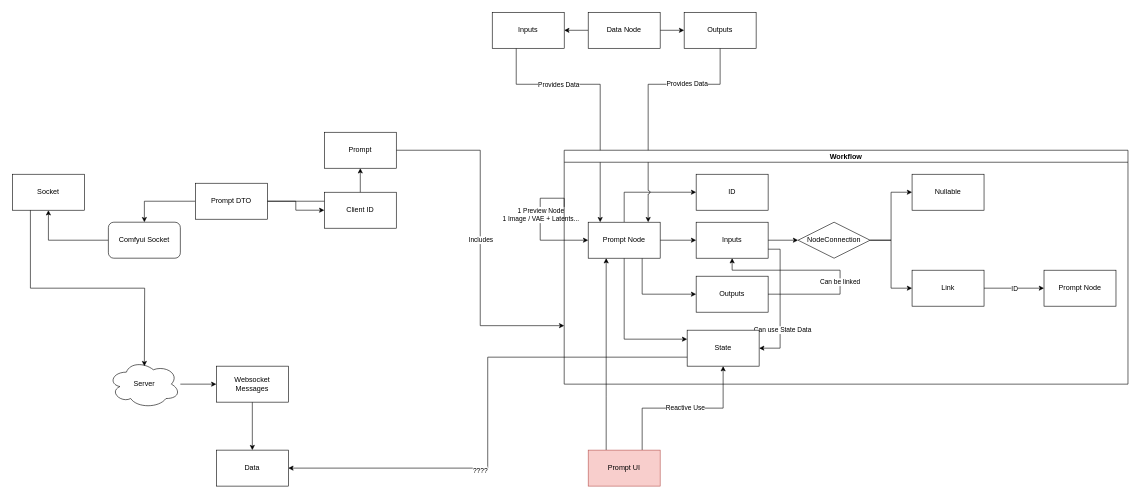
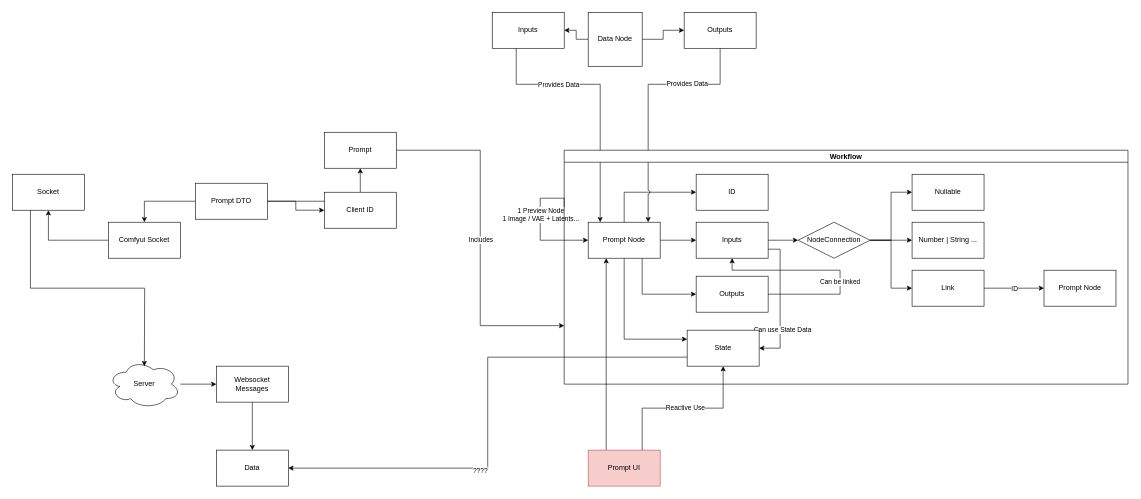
  <mxCell id="0" />
  <mxCell id="1" parent="0" />
  <mxCell id="2" value="" style="edgeStyle=orthogonalEdgeStyle;rounded=0;orthogonalLoop=1;jettySize=auto;html=1;" parent="1" source="6" target="10" edge="1"><mxGeometry relative="1" as="geometry" /></mxCell>
  <mxCell id="3" style="edgeStyle=orthogonalEdgeStyle;rounded=0;orthogonalLoop=1;jettySize=auto;html=1;entryX=0;entryY=0.5;entryDx=0;entryDy=0;" parent="1" source="6" target="21" edge="1"><mxGeometry relative="1" as="geometry"><Array as="points"><mxPoint x="1040" y="320" /></Array></mxGeometry></mxCell>
  <mxCell id="4" style="edgeStyle=orthogonalEdgeStyle;rounded=0;orthogonalLoop=1;jettySize=auto;html=1;exitX=0.5;exitY=1;exitDx=0;exitDy=0;entryX=0;entryY=0.25;entryDx=0;entryDy=0;" edge="1" parent="1" source="6" target="34"><mxGeometry relative="1" as="geometry"><Array as="points"><mxPoint x="1040" y="565" /></Array></mxGeometry></mxCell>
  <mxCell id="5" style="edgeStyle=orthogonalEdgeStyle;rounded=0;orthogonalLoop=1;jettySize=auto;html=1;exitX=0.75;exitY=1;exitDx=0;exitDy=0;entryX=0;entryY=0.5;entryDx=0;entryDy=0;jumpStyle=arc;" edge="1" parent="1" source="6" target="35"><mxGeometry relative="1" as="geometry" /></mxCell>
  <mxCell id="6" value="Prompt Node" style="rounded=0;whiteSpace=wrap;html=1;" parent="1" vertex="1"><mxGeometry x="980" y="370" width="120" height="60" as="geometry" /></mxCell>
  <mxCell id="7" value="" style="edgeStyle=orthogonalEdgeStyle;rounded=0;orthogonalLoop=1;jettySize=auto;html=1;" parent="1" source="10" target="14" edge="1"><mxGeometry relative="1" as="geometry" /></mxCell>
  <mxCell id="8" style="edgeStyle=orthogonalEdgeStyle;rounded=0;orthogonalLoop=1;jettySize=auto;html=1;exitX=1;exitY=0.75;exitDx=0;exitDy=0;entryX=1;entryY=0.5;entryDx=0;entryDy=0;" edge="1" parent="1" source="10" target="34"><mxGeometry relative="1" as="geometry" /></mxCell>
  <mxCell id="9" value="Can use State Data" style="edgeLabel;html=1;align=center;verticalAlign=middle;resizable=0;points=[];" vertex="1" connectable="0" parent="8"><mxGeometry x="0.402" y="3" relative="1" as="geometry"><mxPoint as="offset" /></mxGeometry></mxCell>
  <mxCell id="10" value="Inputs" style="rounded=0;whiteSpace=wrap;html=1;" parent="1" vertex="1"><mxGeometry x="1160" y="370" width="120" height="60" as="geometry" /></mxCell>
  <mxCell id="11" style="edgeStyle=orthogonalEdgeStyle;rounded=0;orthogonalLoop=1;jettySize=auto;html=1;entryX=0;entryY=0.5;entryDx=0;entryDy=0;" parent="1" source="14" target="15" edge="1"><mxGeometry relative="1" as="geometry" /></mxCell>
+ <mxCell id="12" style="edgeStyle=orthogonalEdgeStyle;rounded=0;orthogonalLoop=1;jettySize=auto;html=1;exitX=1;exitY=0.5;exitDx=0;exitDy=0;entryX=0;entryY=0.5;entryDx=0;entryDy=0;" parent="1" source="14" target="16" edge="1"><mxGeometry relative="1" as="geometry" /></mxCell>
  <mxCell id="13" style="edgeStyle=orthogonalEdgeStyle;rounded=0;orthogonalLoop=1;jettySize=auto;html=1;exitX=1;exitY=0.5;exitDx=0;exitDy=0;entryX=0;entryY=0.5;entryDx=0;entryDy=0;" parent="1" source="14" target="19" edge="1"><mxGeometry relative="1" as="geometry" /></mxCell>
  <mxCell id="14" value="NodeConnection" style="rhombus;whiteSpace=wrap;html=1;" parent="1" vertex="1"><mxGeometry x="1330" y="370" width="120" height="60" as="geometry" /></mxCell>
  <mxCell id="15" value="Nullable" style="rounded=0;whiteSpace=wrap;html=1;" parent="1" vertex="1"><mxGeometry x="1520" y="290" width="120" height="60" as="geometry" /></mxCell>
+ <mxCell id="16" value="Number | String ..." style="rounded=0;whiteSpace=wrap;html=1;" parent="1" vertex="1"><mxGeometry x="1520" y="370" width="120" height="60" as="geometry" /></mxCell>
  <mxCell id="17" value="" style="edgeStyle=orthogonalEdgeStyle;rounded=0;orthogonalLoop=1;jettySize=auto;html=1;" parent="1" source="19" target="20" edge="1"><mxGeometry relative="1" as="geometry" /></mxCell>
  <mxCell id="18" value="ID" style="edgeLabel;html=1;align=center;verticalAlign=middle;resizable=0;points=[];" parent="17" vertex="1" connectable="0"><mxGeometry x="-0.004" y="-1" relative="1" as="geometry"><mxPoint as="offset" /></mxGeometry></mxCell>
  <mxCell id="19" value="Link" style="rounded=0;whiteSpace=wrap;html=1;" parent="1" vertex="1"><mxGeometry x="1520" y="450" width="120" height="60" as="geometry" /></mxCell>
  <mxCell id="20" value="Prompt Node" style="rounded=0;whiteSpace=wrap;html=1;" parent="1" vertex="1"><mxGeometry x="1740" y="450" width="120" height="60" as="geometry" /></mxCell>
  <mxCell id="21" value="ID" style="rounded=0;whiteSpace=wrap;html=1;" parent="1" vertex="1"><mxGeometry x="1160" y="290" width="120" height="60" as="geometry" /></mxCell>
  <mxCell id="22" value="" style="edgeStyle=orthogonalEdgeStyle;rounded=0;orthogonalLoop=1;jettySize=auto;html=1;" parent="1" source="24" target="27" edge="1"><mxGeometry relative="1" as="geometry" /></mxCell>
  <mxCell id="23" style="edgeStyle=orthogonalEdgeStyle;rounded=0;orthogonalLoop=1;jettySize=auto;html=1;" parent="1" source="24" target="30" edge="1"><mxGeometry relative="1" as="geometry" /></mxCell>
- <mxCell id="24" value="Data Node" style="rounded=0;whiteSpace=wrap;html=1;" parent="1" vertex="1"><mxGeometry x="980" y="20" width="120" height="60" as="geometry" /></mxCell>
+ <mxCell id="24" value="Data Node" style="rounded=0;whiteSpace=wrap;html=1;" parent="1" vertex="1"><mxGeometry x="980" y="20" width="90" height="90" as="geometry" /></mxCell>
  <mxCell id="25" style="edgeStyle=orthogonalEdgeStyle;rounded=0;orthogonalLoop=1;jettySize=auto;html=1;" parent="1" source="27" target="6" edge="1"><mxGeometry relative="1" as="geometry"><Array as="points"><mxPoint x="860" y="140" /><mxPoint x="1000" y="140" /></Array></mxGeometry></mxCell>
  <mxCell id="26" value="Provides Data" style="edgeLabel;html=1;align=center;verticalAlign=middle;resizable=0;points=[];" parent="25" vertex="1" connectable="0"><mxGeometry x="-0.298" y="3" relative="1" as="geometry"><mxPoint x="-21" y="3" as="offset" /></mxGeometry></mxCell>
  <mxCell id="27" value="Inputs" style="rounded=0;whiteSpace=wrap;html=1;" parent="1" vertex="1"><mxGeometry x="820" y="20" width="120" height="60" as="geometry" /></mxCell>
  <mxCell id="28" style="edgeStyle=orthogonalEdgeStyle;rounded=0;orthogonalLoop=1;jettySize=auto;html=1;jumpStyle=arc;" parent="1" source="30" target="6" edge="1"><mxGeometry relative="1" as="geometry"><Array as="points"><mxPoint x="1200" y="140" /><mxPoint x="1080" y="140" /></Array></mxGeometry></mxCell>
  <mxCell id="29" value="Provides Data" style="edgeLabel;html=1;align=center;verticalAlign=middle;resizable=0;points=[];" parent="28" vertex="1" connectable="0"><mxGeometry x="-0.434" y="-1" relative="1" as="geometry"><mxPoint as="offset" /></mxGeometry></mxCell>
  <mxCell id="30" value="Outputs" style="rounded=0;whiteSpace=wrap;html=1;" parent="1" vertex="1"><mxGeometry x="1140" y="20" width="120" height="60" as="geometry" /></mxCell>
  <mxCell id="31" style="edgeStyle=orthogonalEdgeStyle;rounded=0;orthogonalLoop=1;jettySize=auto;html=1;exitX=0;exitY=0.25;exitDx=0;exitDy=0;entryX=0;entryY=0.5;entryDx=0;entryDy=0;jumpStyle=arc;" edge="1" parent="1" source="33" target="6"><mxGeometry relative="1" as="geometry"><Array as="points"><mxPoint x="900" y="330" /><mxPoint x="900" y="400" /></Array></mxGeometry></mxCell>
  <mxCell id="32" value="1 Preview Node&lt;br&gt;1 Image / VAE + Latents..." style="edgeLabel;html=1;align=center;verticalAlign=middle;resizable=0;points=[];labelBackgroundColor=default;labelBorderColor=none;" vertex="1" connectable="0" parent="31"><mxGeometry x="-0.421" y="3" relative="1" as="geometry"><mxPoint x="-3" y="25" as="offset" /></mxGeometry></mxCell>
  <mxCell id="33" value="Workflow" style="swimlane;startSize=20;" parent="1" vertex="1"><mxGeometry y="250" width="940" height="390" as="geometry" x="940"><mxRectangle y="280" width="50" height="40" as="alternateBounds" /></mxGeometry></mxCell>
  <mxCell id="34" value="State" style="rounded=0;whiteSpace=wrap;html=1;" vertex="1" parent="33"><mxGeometry x="205" y="300" width="120" height="60" as="geometry" /></mxCell>
  <mxCell id="35" value="Outputs" style="rounded=0;whiteSpace=wrap;html=1;" vertex="1" parent="33"><mxGeometry x="220" y="210" width="120" height="60" as="geometry" /></mxCell>
  <mxCell id="36" style="edgeStyle=orthogonalEdgeStyle;rounded=0;orthogonalLoop=1;jettySize=auto;html=1;entryX=0;entryY=0.75;entryDx=0;entryDy=0;" parent="1" source="38" target="33" edge="1"><mxGeometry relative="1" as="geometry" /></mxCell>
  <mxCell id="37" value="Includes" style="edgeLabel;html=1;align=center;verticalAlign=middle;resizable=0;points=[];" parent="36" vertex="1" connectable="0"><mxGeometry x="0.029" y="3" relative="1" as="geometry"><mxPoint x="-3" y="-6" as="offset" /></mxGeometry></mxCell>
  <mxCell id="38" value="Prompt" style="rounded=0;whiteSpace=wrap;html=1;" parent="1" vertex="1"><mxGeometry x="540" y="220" width="120" height="60" as="geometry" /></mxCell>
  <mxCell id="39" style="edgeStyle=orthogonalEdgeStyle;rounded=0;orthogonalLoop=1;jettySize=auto;html=1;exitX=1;exitY=0.5;exitDx=0;exitDy=0;" parent="1" source="42" target="38" edge="1"><mxGeometry relative="1" as="geometry" /></mxCell>
  <mxCell id="40" style="edgeStyle=orthogonalEdgeStyle;rounded=0;orthogonalLoop=1;jettySize=auto;html=1;exitX=1;exitY=0.5;exitDx=0;exitDy=0;" parent="1" source="42" target="43" edge="1"><mxGeometry relative="1" as="geometry" /></mxCell>
  <mxCell id="41" style="edgeStyle=orthogonalEdgeStyle;rounded=0;orthogonalLoop=1;jettySize=auto;html=1;exitX=0;exitY=0.5;exitDx=0;exitDy=0;entryX=0.5;entryY=0;entryDx=0;entryDy=0;" edge="1" parent="1" source="42" target="50"><mxGeometry relative="1" as="geometry" /></mxCell>
  <mxCell id="42" value="Prompt DTO" style="rounded=0;whiteSpace=wrap;html=1;" parent="1" vertex="1"><mxGeometry x="325" y="305" width="120" height="60" as="geometry" /></mxCell>
  <mxCell id="43" value="Client ID" style="rounded=0;whiteSpace=wrap;html=1;" parent="1" vertex="1"><mxGeometry x="540" y="320" width="120" height="60" as="geometry" /></mxCell>
  <mxCell id="44" style="edgeStyle=orthogonalEdgeStyle;rounded=0;orthogonalLoop=1;jettySize=auto;html=1;entryX=0.25;entryY=1;entryDx=0;entryDy=0;" edge="1" parent="1" source="48" target="6"><mxGeometry relative="1" as="geometry"><mxPoint x="1040" y="520" as="targetPoint" /><Array as="points"><mxPoint x="1010" y="660" /><mxPoint x="1010" y="660" /></Array></mxGeometry></mxCell>
  <mxCell id="45" style="edgeStyle=orthogonalEdgeStyle;rounded=0;orthogonalLoop=1;jettySize=auto;html=1;exitX=0.75;exitY=0;exitDx=0;exitDy=0;entryX=0.5;entryY=1;entryDx=0;entryDy=0;" edge="1" parent="1" source="48" target="34"><mxGeometry relative="1" as="geometry" /></mxCell>
  <mxCell id="46" value="Text" style="edgeLabel;html=1;align=center;verticalAlign=middle;resizable=0;points=[];" vertex="1" connectable="0" parent="45"><mxGeometry x="0.21" y="-4" relative="1" as="geometry"><mxPoint x="-26" y="-4" as="offset" /></mxGeometry></mxCell>
  <mxCell id="47" value="Reactive Use" style="edgeLabel;html=1;align=center;verticalAlign=middle;resizable=0;points=[];" vertex="1" connectable="0" parent="45"><mxGeometry x="0.026" y="1" relative="1" as="geometry"><mxPoint as="offset" /></mxGeometry></mxCell>
  <mxCell id="48" value="Prompt UI" style="whiteSpace=wrap;html=1;rounded=0;fillColor=#f8cecc;strokeColor=#b85450;" parent="1" vertex="1"><mxGeometry x="980" y="750" width="120" height="60" as="geometry" /></mxCell>
  <mxCell id="49" style="edgeStyle=orthogonalEdgeStyle;rounded=0;orthogonalLoop=1;jettySize=auto;html=1;exitX=0;exitY=0.5;exitDx=0;exitDy=0;entryX=0.5;entryY=1;entryDx=0;entryDy=0;" edge="1" parent="1" source="50" target="56"><mxGeometry relative="1" as="geometry" /></mxCell>
- <mxCell id="50" value="Comfyui Socket" style="whiteSpace=wrap;html=1;rounded=1;" vertex="1" parent="1"><mxGeometry x="180" y="370" width="120" height="60" as="geometry" /></mxCell>
+ <mxCell id="50" value="Comfyui Socket" style="rounded=0;whiteSpace=wrap;html=1;" vertex="1" parent="1"><mxGeometry x="180" y="370" width="120" height="60" as="geometry" /></mxCell>
  <mxCell id="51" style="edgeStyle=orthogonalEdgeStyle;rounded=0;orthogonalLoop=1;jettySize=auto;html=1;" edge="1" parent="1" source="52" target="54"><mxGeometry relative="1" as="geometry" /></mxCell>
  <mxCell id="52" value="Server" style="ellipse;shape=cloud;whiteSpace=wrap;html=1;" vertex="1" parent="1"><mxGeometry x="180" y="600" width="120" height="80" as="geometry" /></mxCell>
  <mxCell id="53" value="" style="edgeStyle=orthogonalEdgeStyle;rounded=0;orthogonalLoop=1;jettySize=auto;html=1;" edge="1" parent="1" source="54" target="58"><mxGeometry relative="1" as="geometry" /></mxCell>
  <mxCell id="54" value="Websocket &lt;br&gt;Messages" style="rounded=0;whiteSpace=wrap;html=1;" vertex="1" parent="1"><mxGeometry x="360" y="610" width="120" height="60" as="geometry" /></mxCell>
  <mxCell id="55" value="Can be linked" style="edgeStyle=orthogonalEdgeStyle;rounded=0;orthogonalLoop=1;jettySize=auto;html=1;exitX=1;exitY=0.5;exitDx=0;exitDy=0;" edge="1" parent="1" source="35" target="10"><mxGeometry x="-0.222" relative="1" as="geometry"><Array as="points"><mxPoint x="1400" y="490" /><mxPoint x="1400" y="450" /><mxPoint x="1220" y="450" /></Array><mxPoint as="offset" /></mxGeometry></mxCell>
  <mxCell id="56" value="Socket" style="rounded=0;whiteSpace=wrap;html=1;" vertex="1" parent="1"><mxGeometry x="20" y="290" width="120" height="60" as="geometry" /></mxCell>
  <mxCell id="57" style="edgeStyle=orthogonalEdgeStyle;rounded=0;orthogonalLoop=1;jettySize=auto;html=1;exitX=0.25;exitY=1;exitDx=0;exitDy=0;" edge="1" parent="1" source="56"><mxGeometry relative="1" as="geometry"><mxPoint x="240" y="610" as="targetPoint" /></mxGeometry></mxCell>
  <mxCell id="58" value="Data" style="whiteSpace=wrap;html=1;rounded=0;" vertex="1" parent="1"><mxGeometry x="360" y="750" width="120" height="60" as="geometry" /></mxCell>
  <mxCell id="59" style="edgeStyle=orthogonalEdgeStyle;rounded=0;orthogonalLoop=1;jettySize=auto;html=1;exitX=0;exitY=0.75;exitDx=0;exitDy=0;entryX=1;entryY=0.5;entryDx=0;entryDy=0;" edge="1" parent="1" source="34" target="58"><mxGeometry relative="1" as="geometry" /></mxCell>
  <mxCell id="60" value="????" style="edgeLabel;html=1;align=center;verticalAlign=middle;resizable=0;points=[];" vertex="1" connectable="0" parent="59"><mxGeometry x="0.249" y="3" relative="1" as="geometry"><mxPoint as="offset" /></mxGeometry></mxCell>
